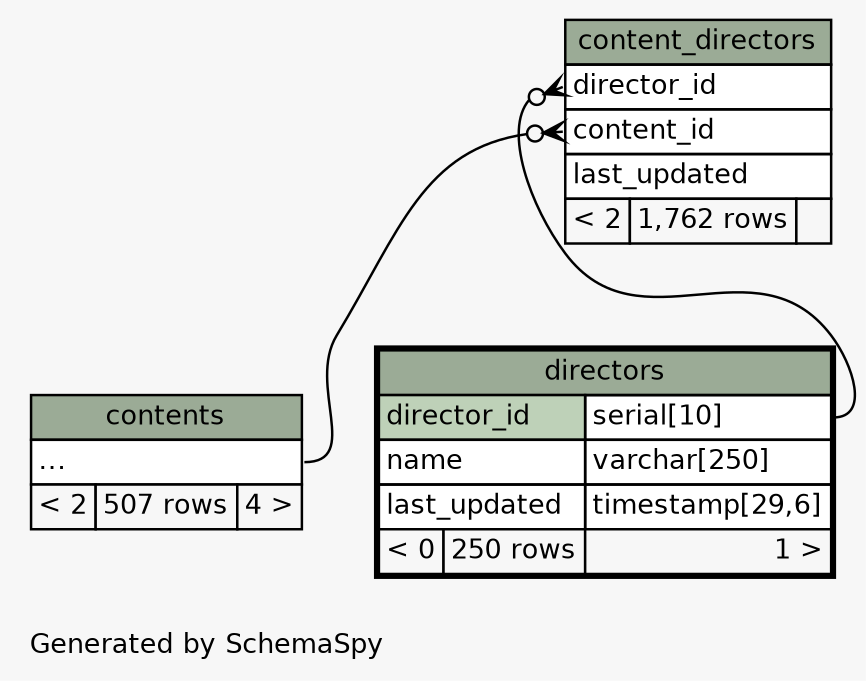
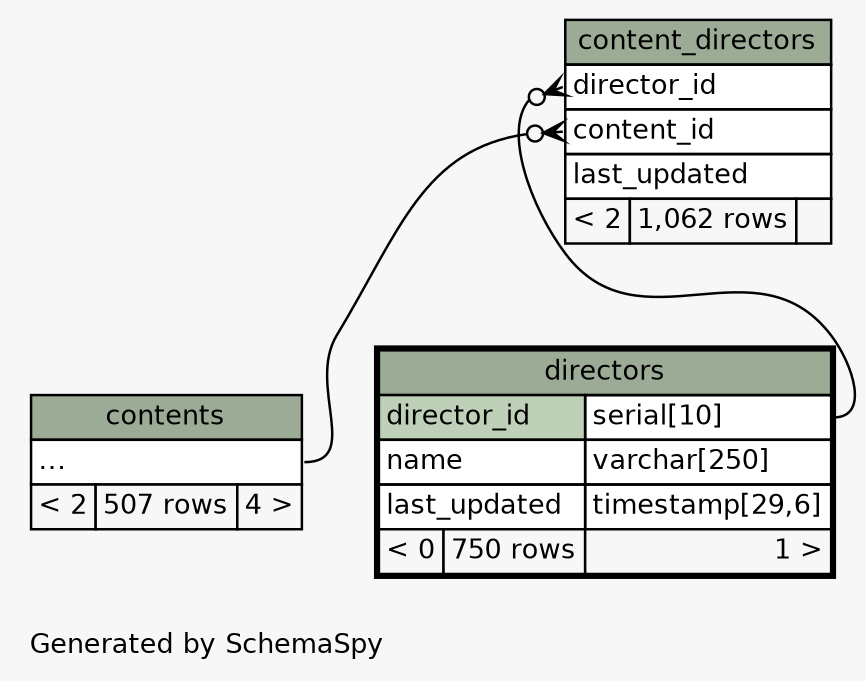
  digraph {
    bgcolor="#f7f7f7"
    fontname=Helvetica
    fontsize=11
    label="\nGenerated by SchemaSpy"
    labeljust=l
    nodesep=0.18
    rankdir=TB
    ranksep=0.46
    node [fontname=Helvetica fontsize=11 shape=plaintext]
    edge [arrowhead=none arrowsize=0.8 arrowtail=crowodot dir=back]
-   n1 [label=<     <TABLE BORDER="0" CELLBORDER="1" CELLSPACING="0" BGCOLOR="#ffffff">       <TR><TD COLSPAN="3" BGCOLOR="#9bab96" ALIGN="CENTER">content_directors</TD></TR>       <TR><TD PORT="director_id" COLSPAN="3" ALIGN="LEFT">director_id</TD></TR>       <TR><TD PORT="content_id" COLSPAN="3" ALIGN="LEFT">content_id</TD></TR>       <TR><TD PORT="last_updated" COLSPAN="3" ALIGN="LEFT">last_updated</TD></TR>       <TR><TD ALIGN="LEFT" BGCOLOR="#f7f7f7">&lt; 2</TD><TD ALIGN="RIGHT" BGCOLOR="#f7f7f7">1,762 rows</TD><TD ALIGN="RIGHT" BGCOLOR="#f7f7f7">  </TD></TR>     </TABLE>>]
+   n1 [label=<     <TABLE BORDER="0" CELLBORDER="1" CELLSPACING="0" BGCOLOR="#ffffff">       <TR><TD COLSPAN="3" BGCOLOR="#9bab96" ALIGN="CENTER">content_directors</TD></TR>       <TR><TD PORT="director_id" COLSPAN="3" ALIGN="LEFT">director_id</TD></TR>       <TR><TD PORT="content_id" COLSPAN="3" ALIGN="LEFT">content_id</TD></TR>       <TR><TD PORT="last_updated" COLSPAN="3" ALIGN="LEFT">last_updated</TD></TR>       <TR><TD ALIGN="LEFT" BGCOLOR="#f7f7f7">&lt; 2</TD><TD ALIGN="RIGHT" BGCOLOR="#f7f7f7">1,062 rows</TD><TD ALIGN="RIGHT" BGCOLOR="#f7f7f7">  </TD></TR>     </TABLE>>]
    n2 [label=<     <TABLE BORDER="0" CELLBORDER="1" CELLSPACING="0" BGCOLOR="#ffffff">       <TR><TD COLSPAN="3" BGCOLOR="#9bab96" ALIGN="CENTER">contents</TD></TR>       <TR><TD PORT="elipses" COLSPAN="3" ALIGN="LEFT">...</TD></TR>       <TR><TD ALIGN="LEFT" BGCOLOR="#f7f7f7">&lt; 2</TD><TD ALIGN="RIGHT" BGCOLOR="#f7f7f7">507 rows</TD><TD ALIGN="RIGHT" BGCOLOR="#f7f7f7">4 &gt;</TD></TR>     </TABLE>>]
-   n3 [label=<     <TABLE BORDER="2" CELLBORDER="1" CELLSPACING="0" BGCOLOR="#ffffff">       <TR><TD COLSPAN="3" BGCOLOR="#9bab96" ALIGN="CENTER">directors</TD></TR>       <TR><TD PORT="director_id" COLSPAN="2" BGCOLOR="#bed1b8" ALIGN="LEFT">director_id</TD><TD PORT="director_id.type" ALIGN="LEFT">serial[10]</TD></TR>       <TR><TD PORT="name" COLSPAN="2" ALIGN="LEFT">name</TD><TD PORT="name.type" ALIGN="LEFT">varchar[250]</TD></TR>       <TR><TD PORT="last_updated" COLSPAN="2" ALIGN="LEFT">last_updated</TD><TD PORT="last_updated.type" ALIGN="LEFT">timestamp[29,6]</TD></TR>       <TR><TD ALIGN="LEFT" BGCOLOR="#f7f7f7">&lt; 0</TD><TD ALIGN="RIGHT" BGCOLOR="#f7f7f7">250 rows</TD><TD ALIGN="RIGHT" BGCOLOR="#f7f7f7">1 &gt;</TD></TR>     </TABLE>>]
+   n3 [label=<     <TABLE BORDER="2" CELLBORDER="1" CELLSPACING="0" BGCOLOR="#ffffff">       <TR><TD COLSPAN="3" BGCOLOR="#9bab96" ALIGN="CENTER">directors</TD></TR>       <TR><TD PORT="director_id" COLSPAN="2" BGCOLOR="#bed1b8" ALIGN="LEFT">director_id</TD><TD PORT="director_id.type" ALIGN="LEFT">serial[10]</TD></TR>       <TR><TD PORT="name" COLSPAN="2" ALIGN="LEFT">name</TD><TD PORT="name.type" ALIGN="LEFT">varchar[250]</TD></TR>       <TR><TD PORT="last_updated" COLSPAN="2" ALIGN="LEFT">last_updated</TD><TD PORT="last_updated.type" ALIGN="LEFT">timestamp[29,6]</TD></TR>       <TR><TD ALIGN="LEFT" BGCOLOR="#f7f7f7">&lt; 0</TD><TD ALIGN="RIGHT" BGCOLOR="#f7f7f7">750 rows</TD><TD ALIGN="RIGHT" BGCOLOR="#f7f7f7">1 &gt;</TD></TR>     </TABLE>>]
    n1 -> n2 [headport="elipses:e" tailport="content_id:w"]
    n1 -> n3 [headport="director_id.type:e" tailport="director_id:w"]
  }
